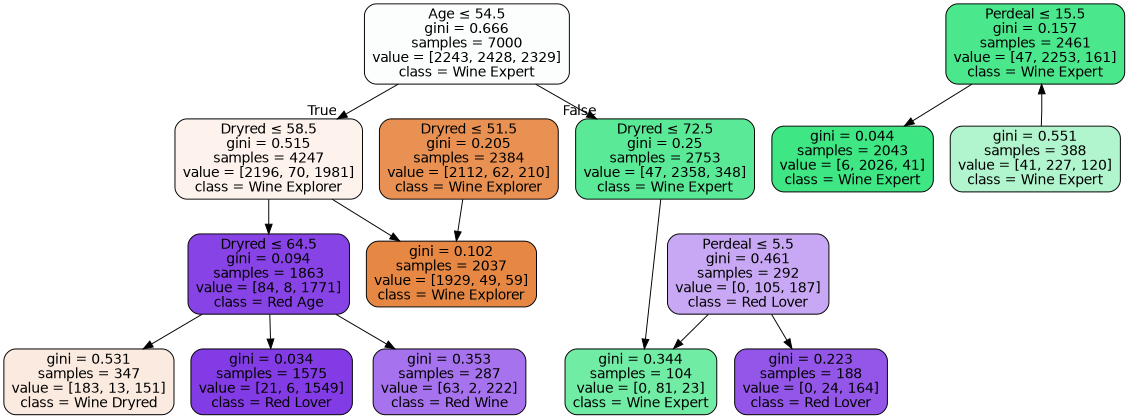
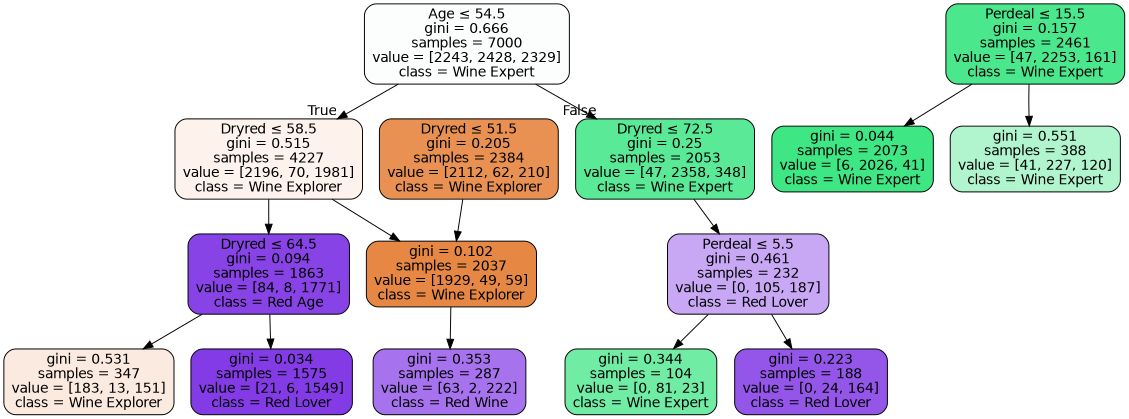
  digraph {
    node [color=black fontname=helvetica shape=box style="filled, rounded"]
    edge [fontname=helvetica]
    n1 [fillcolor="#fbfefc" label=<Age &le; 54.5<br/>gini = 0.666<br/>samples = 7000<br/>value = [2243, 2428, 2329]<br/>class = Wine Expert>]
-   n2 [fillcolor="#fdf3ec" label=<Dryred &le; 58.5<br/>gini = 0.515<br/>samples = 4247<br/>value = [2196, 70, 1981]<br/>class = Wine Explorer>]
-   n3 [fillcolor="#5ae996" label=<Dryred &le; 72.5<br/>gini = 0.25<br/>samples = 2753<br/>value = [47, 2358, 348]<br/>class = Wine Expert>]
+   n2 [fillcolor="#fdf3ec" label=<Dryred &le; 58.5<br/>gini = 0.515<br/>samples = 4227<br/>value = [2196, 70, 1981]<br/>class = Wine Explorer>]
+   n3 [fillcolor="#5ae996" label=<Dryred &le; 72.5<br/>gini = 0.25<br/>samples = 2053<br/>value = [47, 2358, 348]<br/>class = Wine Expert>]
    n4 [fillcolor="#8843e6" label=<Dryred &le; 64.5<br/>gini = 0.094<br/>samples = 1863<br/>value = [84, 8, 1771]<br/>class = Red Age>]
    n5 [fillcolor="#e68844" label=<gini = 0.102<br/>samples = 2037<br/>value = [1929, 49, 59]<br/>class = Wine Explorer>]
-   n6 [fillcolor="#c8a8f4" label=<Perdeal &le; 5.5<br/>gini = 0.461<br/>samples = 292<br/>value = [0, 105, 187]<br/>class = Red Lover>]
+   n6 [fillcolor="#c8a8f4" label=<Perdeal &le; 5.5<br/>gini = 0.461<br/>samples = 232<br/>value = [0, 105, 187]<br/>class = Red Lover>]
    n7 [fillcolor="#e89152" label=<Dryred &le; 51.5<br/>gini = 0.205<br/>samples = 2384<br/>value = [2112, 62, 210]<br/>class = Wine Explorer>]
-   n8 [fillcolor="#fbeadf" label=<gini = 0.531<br/>samples = 347<br/>value = [183, 13, 151]<br/>class = Wine Dryred>]
+   n8 [fillcolor="#fbeadf" label=<gini = 0.531<br/>samples = 347<br/>value = [183, 13, 151]<br/>class = Wine Explorer>]
    n9 [fillcolor="#a672ed" label=<gini = 0.353<br/>samples = 287<br/>value = [63, 2, 222]<br/>class = Red Wine>]
    n10 [fillcolor="#833ce5" label=<gini = 0.034<br/>samples = 1575<br/>value = [21, 6, 1549]<br/>class = Red Lover>]
    n11 [fillcolor="#4be78c" label=<Perdeal &le; 15.5<br/>gini = 0.157<br/>samples = 2461<br/>value = [47, 2253, 161]<br/>class = Wine Expert>]
-   n12 [fillcolor="#3ee684" label=<gini = 0.044<br/>samples = 2043<br/>value = [6, 2026, 41]<br/>class = Wine Expert>]
+   n12 [fillcolor="#3ee684" label=<gini = 0.044<br/>samples = 2073<br/>value = [6, 2026, 41]<br/>class = Wine Expert>]
    n13 [fillcolor="#b0f5cd" label=<gini = 0.551<br/>samples = 388<br/>value = [41, 227, 120]<br/>class = Wine Expert>]
    n14 [fillcolor="#71eca5" label=<gini = 0.344<br/>samples = 104<br/>value = [0, 81, 23]<br/>class = Wine Expert>]
    n15 [fillcolor="#9356e9" label=<gini = 0.223<br/>samples = 188<br/>value = [0, 24, 164]<br/>class = Red Lover>]
    n1 -> n2 [headlabel=True labelangle=45 labeldistance=2.5]
    n1 -> n3 [headlabel=False labelangle=-45 labeldistance=2.5]
    n2 -> n4
    n2 -> n5
-   n3 -> n14
+   n3 -> n6
    n4 -> n8
-   n4 -> n9
+   n5 -> n9
    n4 -> n10
    n6 -> n14
    n6 -> n15
    n7 -> n5
    n11 -> n12
-   n13 -> n11
+   n11 -> n13
  }
